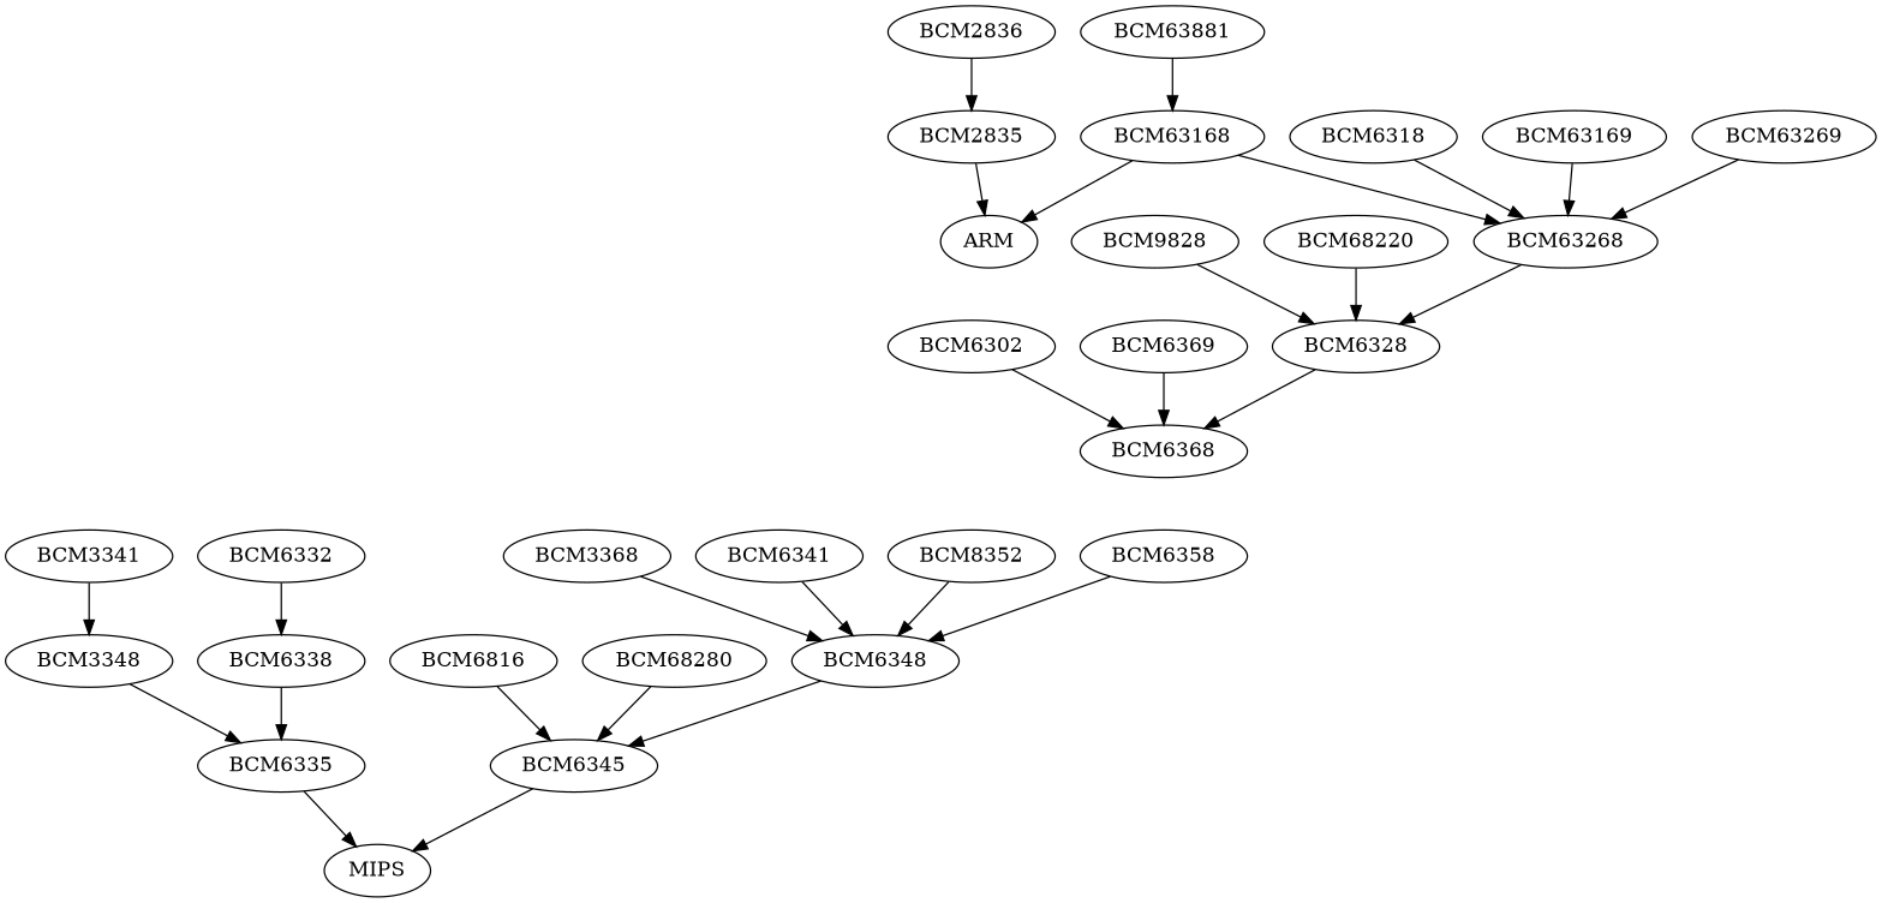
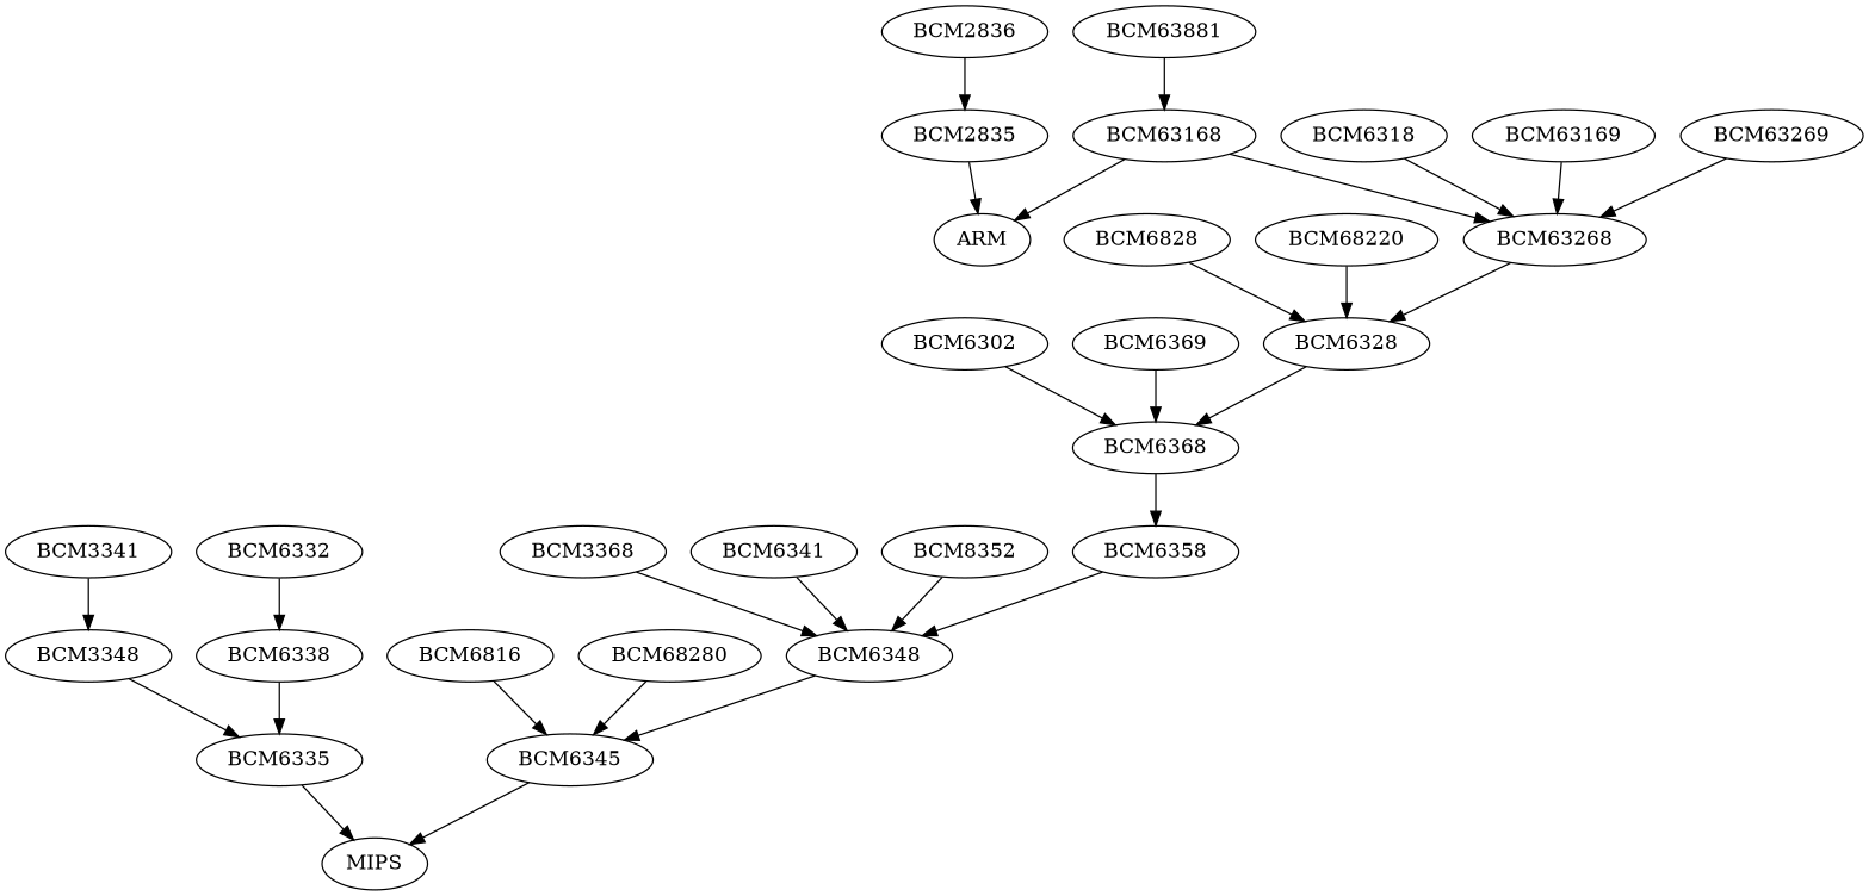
  digraph {
    BCM2836
    BCM2835
    ARM
    BCM3368
    BCM6348
    BCM6345
    MIPS
    BCM3341
    BCM3348
    BCM6335
    BCM6341
    BCM63881
    BCM63168
    BCM63268
    BCM6328
    BCM6318
    BCM6368
    BCM6358
    BCM63169
    BCM63269
    BCM6332
    BCM6338
    n23 [label=BCM8352]
    n24 [label=BCM6302]
    BCM6369
    BCM6816
-   BCM6828 [label=BCM9828]
+   BCM6828
    BCM68220
    BCM68280
    BCM2836 -> BCM2835
    BCM2835 -> ARM
    BCM3368 -> BCM6348
    BCM6348 -> BCM6345
    BCM6345 -> MIPS
    BCM3341 -> BCM3348
    BCM3348 -> BCM6335
    BCM6335 -> MIPS
    BCM6341 -> BCM6348
    BCM63881 -> BCM63168
    BCM63168 -> ARM
    BCM63168 -> BCM63268
    BCM63268 -> BCM6328
    BCM6328 -> BCM6368
    BCM6318 -> BCM63268
+   BCM6368 -> BCM6358
    BCM6358 -> BCM6348
    BCM63169 -> BCM63268
    BCM63269 -> BCM63268
    BCM6332 -> BCM6338
    BCM6338 -> BCM6335
    n23 -> BCM6348
    n24 -> BCM6368
    BCM6369 -> BCM6368
    BCM6816 -> BCM6345
    BCM6828 -> BCM6328
    BCM68220 -> BCM6328
    BCM68280 -> BCM6345
  }
